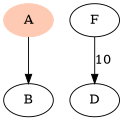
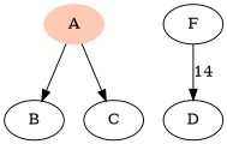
  digraph {
    A [color=".05 .3 1.0" style=filled]
    B
+   C
    F
    D
    A -> B
-   F -> D [label=10]
+   A -> C
+   F -> D [label=14]
  }
